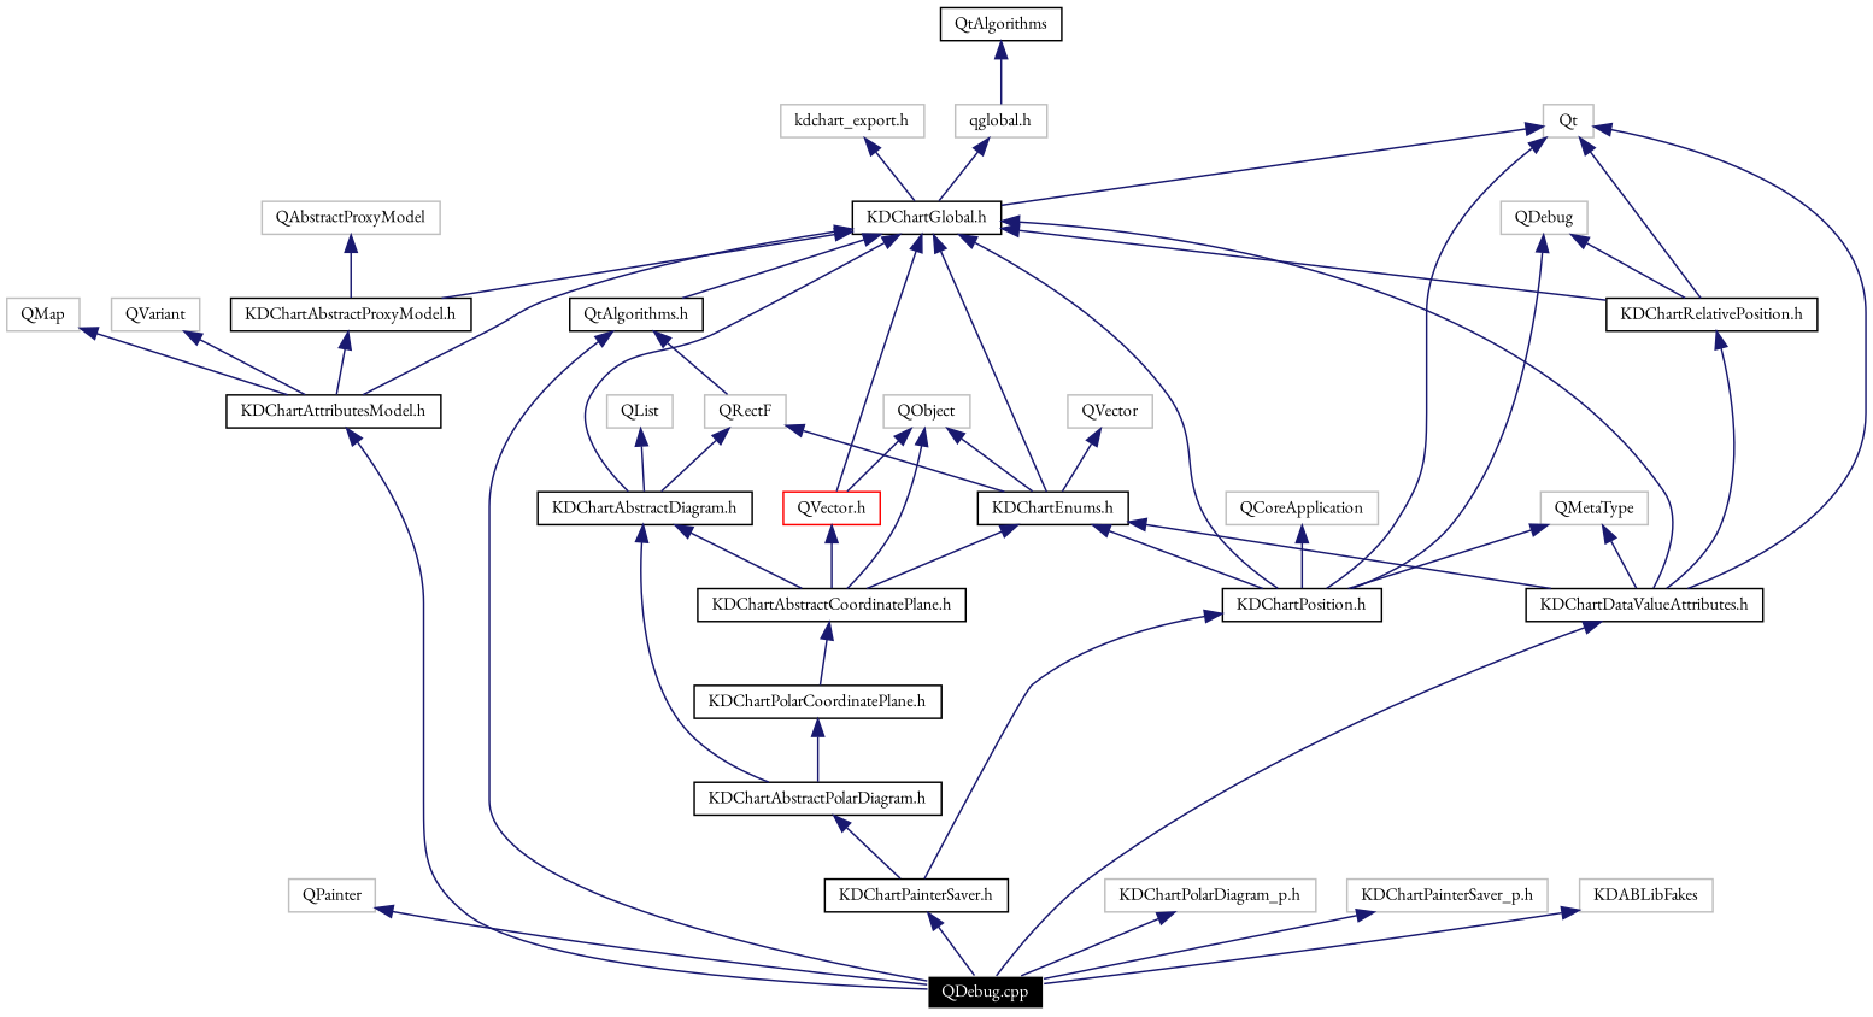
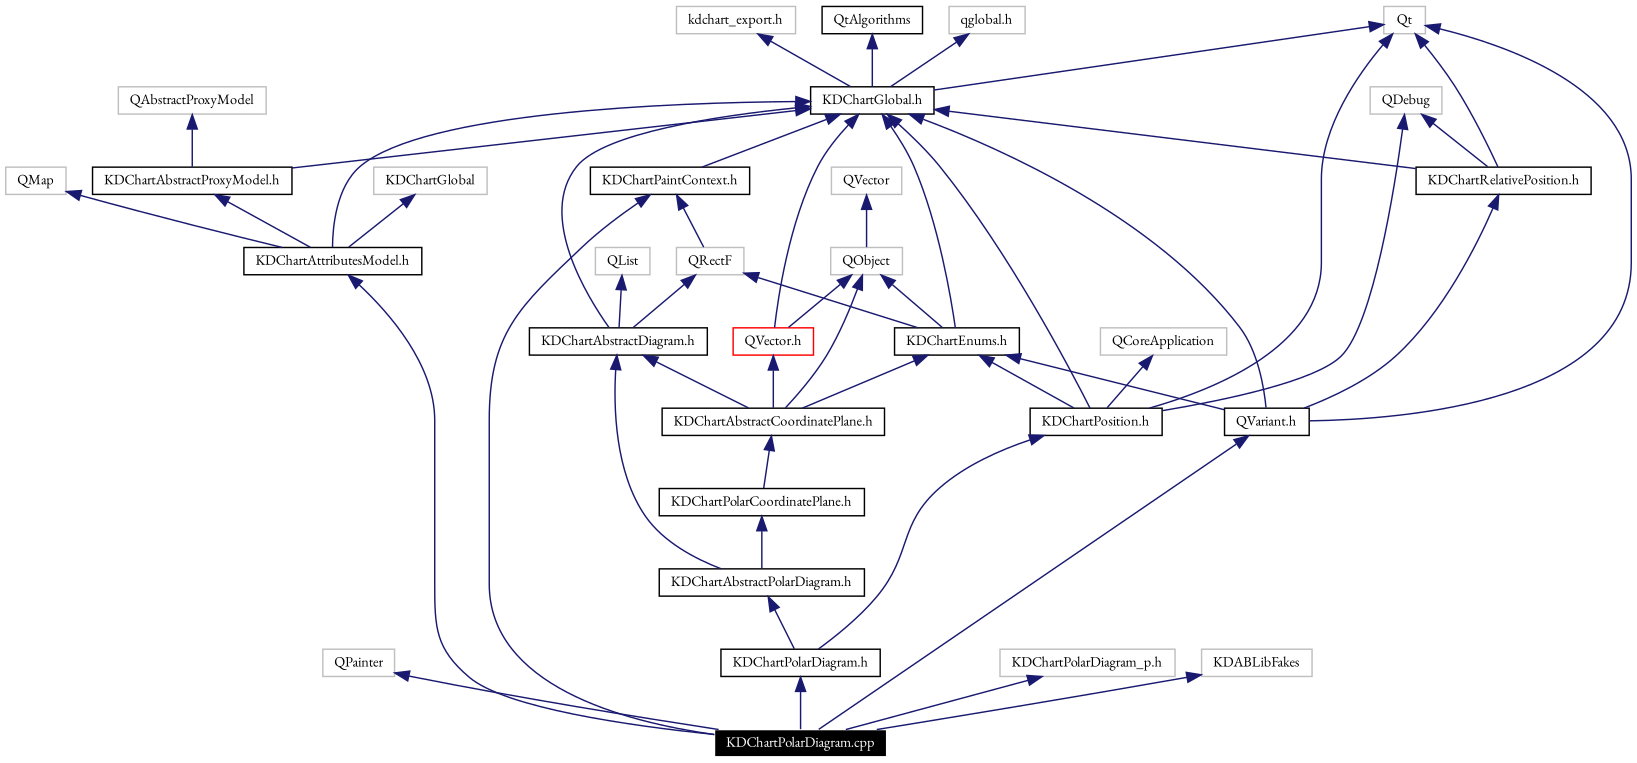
  digraph {
    fontname="EB Garamond"
    node [color=grey75 fontname="EB Garamond" fontsize=10 shape=record]
    edge [color=midnightblue dir=back fontname="EB Garamond" fontsize=10 labelfontname=Helvetica labelfontsize=10 style=solid]
-   n1 [color=white fillcolor=black fontcolor=white height=0.2 label="QDebug.cpp" style=filled width=0.4]
+   n1 [color=white fillcolor=black fontcolor=white height=0.2 label="KDChartPolarDiagram.cpp" style=filled width=0.4]
    n2 [height=0.2 label=QPainter width=0.4]
    n3 [color=black height=0.2 label="KDChartAttributesModel.h" width=0.4]
    n4 [color=black height=0.2 label="KDChartAbstractProxyModel.h" width=0.4]
    n5 [height=0.2 label=QAbstractProxyModel width=0.4]
    n6 [color=black height=0.2 label="KDChartGlobal.h" width=0.4]
-   n7 [color=black height=0.2 label="QtAlgorithms.h" width=0.4]
+   n7 [color=black height=0.2 label="KDChartPaintContext.h" width=0.4]
    n8 [color=black height=0.2 label="KDChartPosition.h" width=0.4]
    n9 [color=black height=0.2 label="KDChartEnums.h" width=0.4]
    n10 [color=red height=0.2 label="QVector.h" width=0.4]
    n11 [color=black height=0.2 label="KDChartAbstractDiagram.h" width=0.4]
-   n12 [color=black height=0.2 label="KDChartDataValueAttributes.h" width=0.4]
+   n12 [color=black height=0.2 label="QVariant.h" width=0.4]
    n13 [color=black height=0.2 label="KDChartRelativePosition.h" width=0.4]
    n14 [height=0.2 label=QRectF width=0.4]
-   n15 [color=black height=0.2 label="KDChartPainterSaver.h" width=0.4]
+   n15 [color=black height=0.2 label="KDChartPolarDiagram.h" width=0.4]
    n16 [color=black height=0.2 label="KDChartAbstractCoordinatePlane.h" width=0.4]
    n17 [color=black height=0.2 label="KDChartAbstractPolarDiagram.h" width=0.4]
    n18 [height=0.2 label="qglobal.h" width=0.4]
    n19 [height=0.2 label="kdchart_export.h" width=0.4]
    n20 [color=black height=0.2 label=QtAlgorithms width=0.4]
    n21 [height=0.2 label=Qt width=0.4]
    n22 [height=0.2 label=QMap width=0.4]
-   n23 [height=0.2 label=QVariant width=0.4]
+   n23 [height=0.2 label=KDChartGlobal width=0.4]
    n24 [height=0.2 label=QDebug width=0.4]
-   n25 [height=0.2 label=QMetaType width=0.4]
    n26 [height=0.2 label=QCoreApplication width=0.4]
    n27 [color=black height=0.2 label="KDChartPolarCoordinatePlane.h" width=0.4]
    n28 [height=0.2 label=QObject width=0.4]
    n29 [height=0.2 label=QVector width=0.4]
    n30 [height=0.2 label=QList width=0.4]
    n31 [height=0.2 label="KDChartPolarDiagram_p.h" width=0.4]
-   n32 [height=0.2 label="KDChartPainterSaver_p.h" width=0.4]
    n33 [height=0.2 label=KDABLibFakes width=0.4]
    n2 -> n1
    n3 -> n1
    n4 -> n3
    n5 -> n4
    n6 -> n3
    n6 -> n4
    n6 -> n7
    n6 -> n8
    n6 -> n9
    n6 -> n10
    n6 -> n11
    n6 -> n12
    n6 -> n13
    n7 -> n1
    n7 -> n14
    n8 -> n15
    n9 -> n8
    n9 -> n12
    n9 -> n16
    n10 -> n16
    n11 -> n16
    n11 -> n17
    n12 -> n1
    n13 -> n12
    n14 -> n9
    n14 -> n11
    n15 -> n1
    n16 -> n27
    n17 -> n15
    n18 -> n6
    n19 -> n6
-   n20 -> n18
+   n20 -> n6
    n21 -> n6
    n21 -> n8
    n21 -> n12
    n21 -> n13
    n22 -> n3
    n23 -> n3
    n24 -> n8
    n24 -> n13
-   n25 -> n8
-   n25 -> n12
    n26 -> n8
    n27 -> n17
    n28 -> n9
    n28 -> n10
    n28 -> n16
-   n29 -> n9
+   n29 -> n28
    n30 -> n11
    n31 -> n1
-   n32 -> n1
    n33 -> n1
  }
